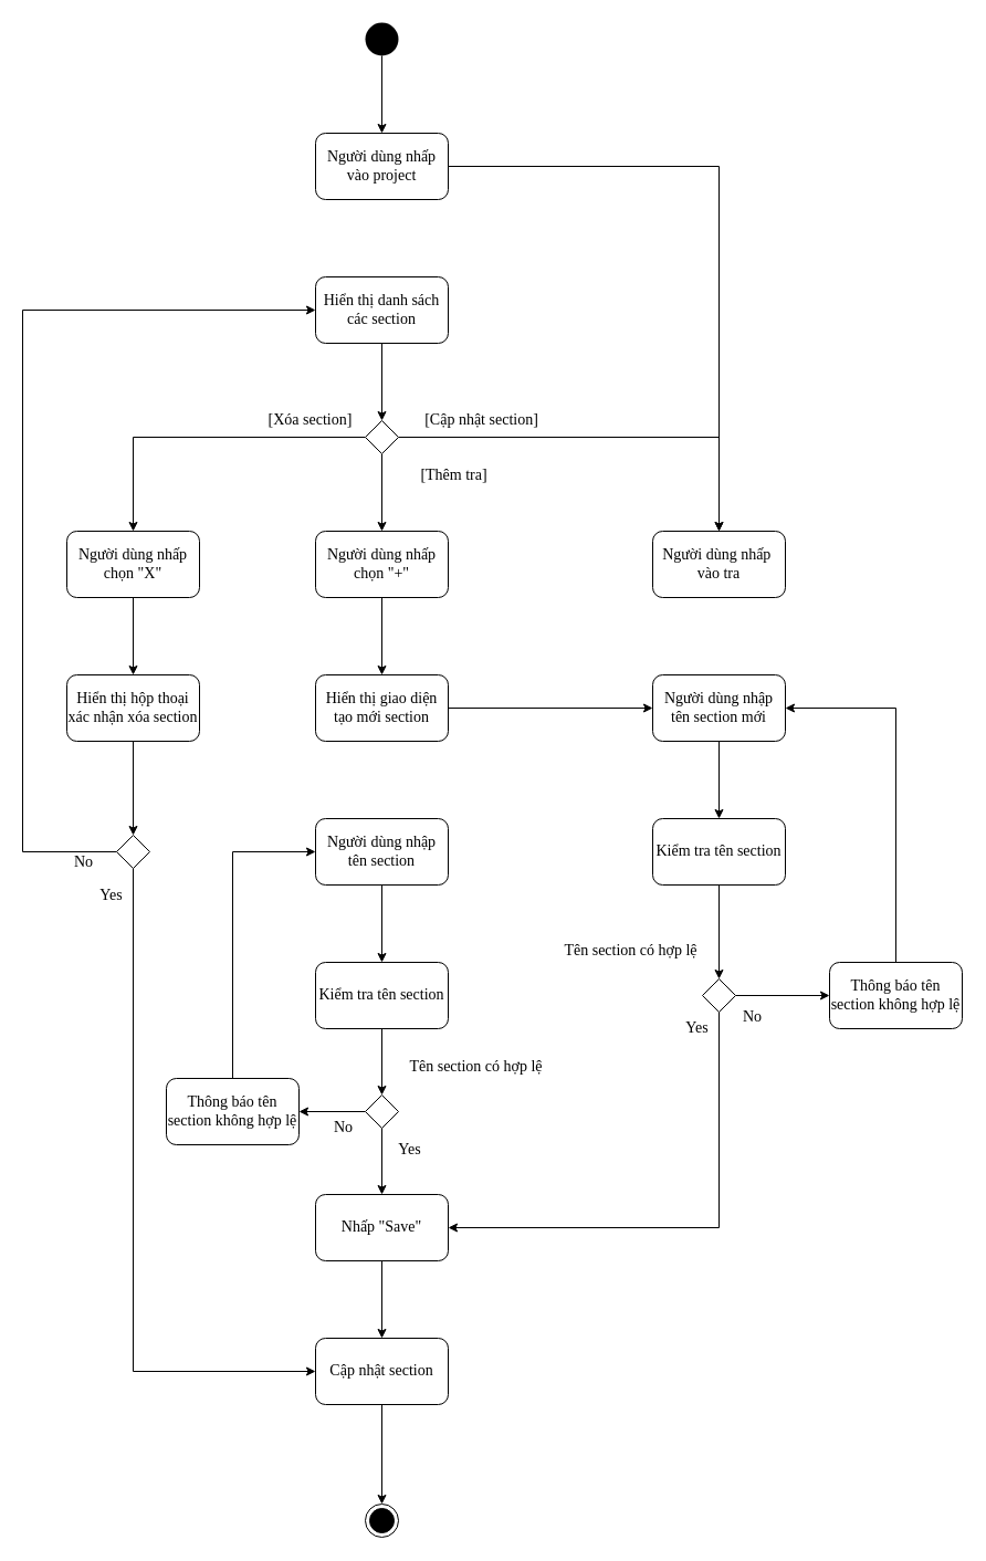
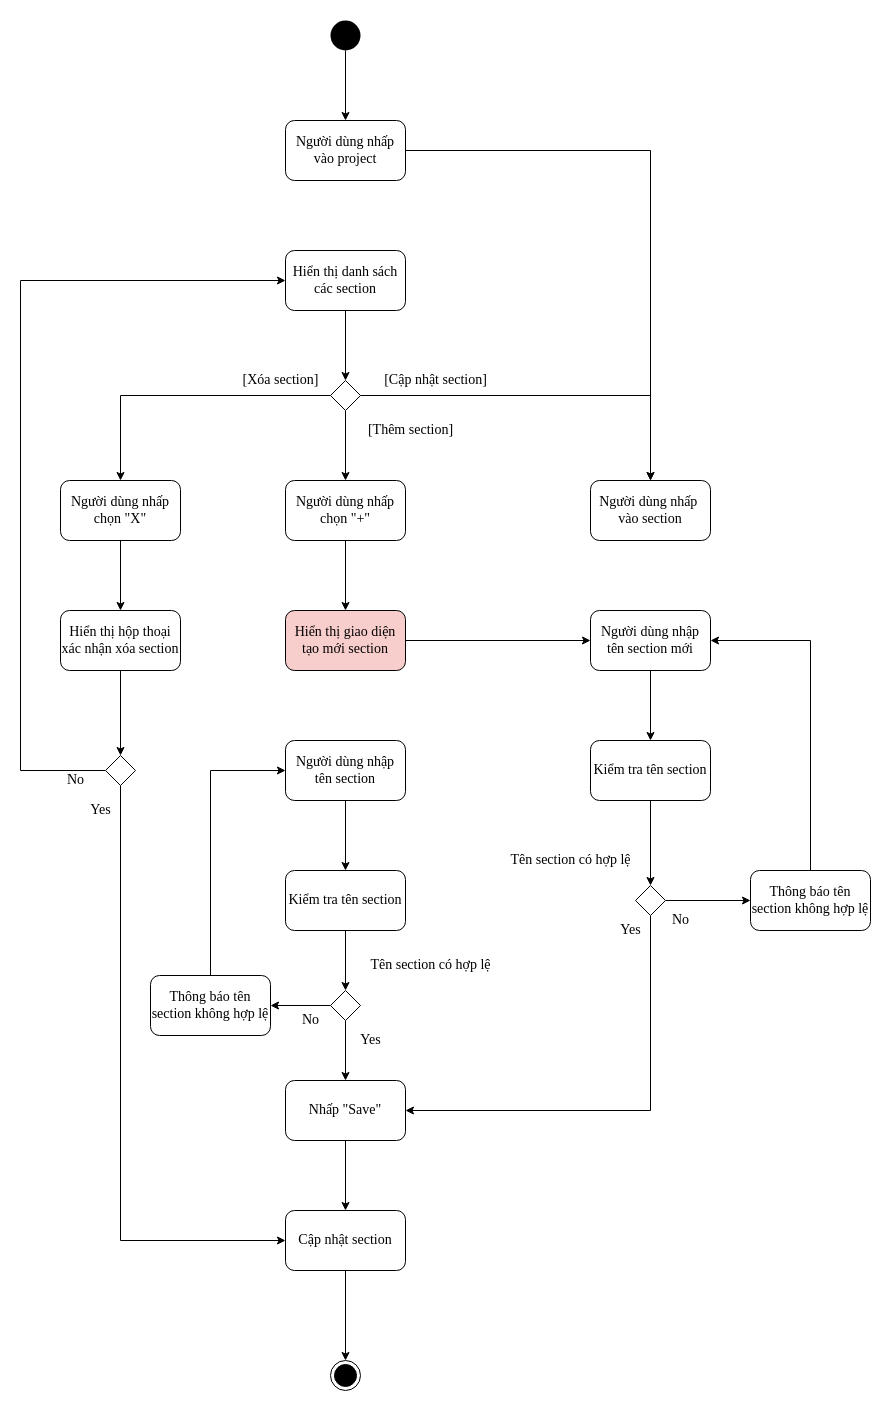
  <mxCell id="0" />
  <mxCell id="1" parent="0" />
  <mxCell id="2" style="edgeStyle=orthogonalEdgeStyle;rounded=0;orthogonalLoop=1;jettySize=auto;html=1;fontFamily=Verdana;fontSize=14;" parent="1" source="3" target="5" edge="1"><mxGeometry relative="1" as="geometry" /></mxCell>
  <mxCell id="3" value="" style="ellipse;fillColor=#000000;strokeColor=none;fontFamily=Verdana;fontSize=14;" parent="1" vertex="1"><mxGeometry x="330" y="20" width="30" height="30" as="geometry" /></mxCell>
  <mxCell id="4" style="edgeStyle=orthogonalEdgeStyle;rounded=0;orthogonalLoop=1;jettySize=auto;html=1;fontFamily=Verdana;fontSize=14;" parent="1" source="5" target="44" edge="1"><mxGeometry relative="1" as="geometry" /></mxCell>
  <mxCell id="5" value="Người dùng nhấp vào project" style="rounded=1;whiteSpace=wrap;html=1;fontFamily=Verdana;fontSize=14;" parent="1" vertex="1"><mxGeometry x="285" y="120" width="120" height="60" as="geometry" /></mxCell>
  <mxCell id="6" style="edgeStyle=orthogonalEdgeStyle;rounded=0;orthogonalLoop=1;jettySize=auto;html=1;entryX=0.5;entryY=0;entryDx=0;entryDy=0;fontFamily=Verdana;fontSize=14;" parent="1" source="7" target="11" edge="1"><mxGeometry relative="1" as="geometry" /></mxCell>
  <mxCell id="7" value="Hiển thị danh sách các section" style="rounded=1;whiteSpace=wrap;html=1;fontFamily=Verdana;fontSize=14;" parent="1" vertex="1"><mxGeometry x="285" y="250" width="120" height="60" as="geometry" /></mxCell>
  <mxCell id="8" style="edgeStyle=orthogonalEdgeStyle;rounded=0;orthogonalLoop=1;jettySize=auto;html=1;entryX=0.5;entryY=0;entryDx=0;entryDy=0;fontFamily=Verdana;fontSize=14;" parent="1" source="11" target="13" edge="1"><mxGeometry relative="1" as="geometry" /></mxCell>
  <mxCell id="9" style="edgeStyle=orthogonalEdgeStyle;rounded=0;orthogonalLoop=1;jettySize=auto;html=1;fontFamily=Verdana;fontSize=14;" parent="1" source="11" target="35" edge="1"><mxGeometry relative="1" as="geometry" /></mxCell>
  <mxCell id="10" style="edgeStyle=orthogonalEdgeStyle;rounded=0;orthogonalLoop=1;jettySize=auto;html=1;entryX=0.5;entryY=0;entryDx=0;entryDy=0;fontFamily=Verdana;fontSize=14;" parent="1" source="11" target="44" edge="1"><mxGeometry relative="1" as="geometry" /></mxCell>
  <mxCell id="11" value="" style="rhombus;whiteSpace=wrap;html=1;fontFamily=Verdana;fontSize=14;" parent="1" vertex="1"><mxGeometry x="330" y="380" width="30" height="30" as="geometry" /></mxCell>
  <mxCell id="12" style="edgeStyle=orthogonalEdgeStyle;rounded=0;orthogonalLoop=1;jettySize=auto;html=1;fontFamily=Verdana;fontSize=14;" parent="1" source="13" target="16" edge="1"><mxGeometry relative="1" as="geometry" /></mxCell>
  <mxCell id="13" value="Người dùng nhấp chọn &quot;+&quot;" style="rounded=1;whiteSpace=wrap;html=1;fontFamily=Verdana;fontSize=14;" parent="1" vertex="1"><mxGeometry x="285" y="480" width="120" height="60" as="geometry" /></mxCell>
- <mxCell id="14" value="[Thêm tra]" style="text;html=1;align=center;verticalAlign=middle;resizable=0;points=[];autosize=1;fontFamily=Verdana;fontSize=14;" parent="1" vertex="1"><mxGeometry x="350" y="420" width="120" height="20" as="geometry" /></mxCell>
+ <mxCell id="14" value="[Thêm section]" style="text;html=1;align=center;verticalAlign=middle;resizable=0;points=[];autosize=1;fontFamily=Verdana;fontSize=14;" parent="1" vertex="1"><mxGeometry x="350" y="420" width="120" height="20" as="geometry" /></mxCell>
  <mxCell id="15" style="edgeStyle=orthogonalEdgeStyle;rounded=0;orthogonalLoop=1;jettySize=auto;html=1;fontFamily=Verdana;fontSize=14;" parent="1" source="16" target="47" edge="1"><mxGeometry relative="1" as="geometry" /></mxCell>
- <mxCell id="16" value="Hiển thị giao diện tạo mới section" style="rounded=1;whiteSpace=wrap;html=1;fontFamily=Verdana;fontSize=14;" parent="1" vertex="1"><mxGeometry x="285" y="610" width="120" height="60" as="geometry" /></mxCell>
+ <mxCell id="16" value="Hiển thị giao diện tạo mới section" style="rounded=1;whiteSpace=wrap;html=1;fontFamily=Verdana;fontSize=14;fillColor=#f8cecc;" parent="1" vertex="1"><mxGeometry x="285" y="610" width="120" height="60" as="geometry" /></mxCell>
  <mxCell id="17" style="edgeStyle=orthogonalEdgeStyle;rounded=0;orthogonalLoop=1;jettySize=auto;html=1;entryX=0.5;entryY=0;entryDx=0;entryDy=0;fontFamily=Verdana;fontSize=14;" parent="1" source="18" target="20" edge="1"><mxGeometry relative="1" as="geometry" /></mxCell>
  <mxCell id="18" value="Người dùng nhập tên section" style="rounded=1;whiteSpace=wrap;html=1;fontFamily=Verdana;fontSize=14;" parent="1" vertex="1"><mxGeometry x="285" y="740" width="120" height="60" as="geometry" /></mxCell>
  <mxCell id="19" style="edgeStyle=orthogonalEdgeStyle;rounded=0;orthogonalLoop=1;jettySize=auto;html=1;entryX=0.5;entryY=0;entryDx=0;entryDy=0;fontFamily=Verdana;fontSize=14;" parent="1" source="20" target="23" edge="1"><mxGeometry relative="1" as="geometry" /></mxCell>
  <mxCell id="20" value="Kiểm tra tên section" style="rounded=1;whiteSpace=wrap;html=1;fontFamily=Verdana;fontSize=14;" parent="1" vertex="1"><mxGeometry x="285" y="870" width="120" height="60" as="geometry" /></mxCell>
  <mxCell id="21" style="edgeStyle=orthogonalEdgeStyle;rounded=0;orthogonalLoop=1;jettySize=auto;html=1;entryX=1;entryY=0.5;entryDx=0;entryDy=0;fontFamily=Verdana;fontSize=14;" parent="1" source="23" target="26" edge="1"><mxGeometry relative="1" as="geometry" /></mxCell>
  <mxCell id="22" style="edgeStyle=orthogonalEdgeStyle;rounded=0;orthogonalLoop=1;jettySize=auto;html=1;entryX=0.5;entryY=0;entryDx=0;entryDy=0;fontFamily=Verdana;fontSize=14;" parent="1" source="23" target="29" edge="1"><mxGeometry relative="1" as="geometry" /></mxCell>
  <mxCell id="23" value="" style="rhombus;whiteSpace=wrap;html=1;fontFamily=Verdana;fontSize=14;" parent="1" vertex="1"><mxGeometry x="330" y="990" width="30" height="30" as="geometry" /></mxCell>
  <mxCell id="24" value="Tên section có hợp lệ" style="text;html=1;align=center;verticalAlign=middle;resizable=0;points=[];autosize=1;fontFamily=Verdana;fontSize=14;" parent="1" vertex="1"><mxGeometry x="350" y="955" width="160" height="20" as="geometry" /></mxCell>
  <mxCell id="25" style="edgeStyle=orthogonalEdgeStyle;rounded=0;orthogonalLoop=1;jettySize=auto;html=1;entryX=0;entryY=0.5;entryDx=0;entryDy=0;fontFamily=Verdana;fontSize=14;" parent="1" source="26" target="18" edge="1"><mxGeometry relative="1" as="geometry"><Array as="points"><mxPoint x="210" y="770" /></Array></mxGeometry></mxCell>
  <mxCell id="26" value="Thông báo tên section không hợp lệ" style="rounded=1;whiteSpace=wrap;html=1;fontFamily=Verdana;fontSize=14;" parent="1" vertex="1"><mxGeometry x="150" y="975" width="120" height="60" as="geometry" /></mxCell>
  <mxCell id="27" value="No" style="text;html=1;align=center;verticalAlign=middle;resizable=0;points=[];autosize=1;fontFamily=Verdana;fontSize=14;" parent="1" vertex="1"><mxGeometry x="295" y="1010" width="30" height="20" as="geometry" /></mxCell>
  <mxCell id="28" style="edgeStyle=orthogonalEdgeStyle;rounded=0;orthogonalLoop=1;jettySize=auto;html=1;fontFamily=Verdana;fontSize=14;" parent="1" source="29" target="32" edge="1"><mxGeometry relative="1" as="geometry" /></mxCell>
  <mxCell id="29" value="Nhấp &quot;Save&quot;" style="rounded=1;whiteSpace=wrap;html=1;fontFamily=Verdana;fontSize=14;" parent="1" vertex="1"><mxGeometry x="285" y="1080" width="120" height="60" as="geometry" /></mxCell>
  <mxCell id="30" value="Yes" style="text;html=1;align=center;verticalAlign=middle;resizable=0;points=[];autosize=1;fontFamily=Verdana;fontSize=14;" parent="1" vertex="1"><mxGeometry x="350" y="1030" width="40" height="20" as="geometry" /></mxCell>
  <mxCell id="31" style="edgeStyle=orthogonalEdgeStyle;rounded=0;orthogonalLoop=1;jettySize=auto;html=1;fontFamily=Verdana;fontSize=14;" parent="1" source="32" target="33" edge="1"><mxGeometry relative="1" as="geometry" /></mxCell>
  <mxCell id="32" value="Cập nhật section" style="rounded=1;whiteSpace=wrap;html=1;fontFamily=Verdana;fontSize=14;" parent="1" vertex="1"><mxGeometry x="285" y="1210" width="120" height="60" as="geometry" /></mxCell>
  <mxCell id="33" value="" style="ellipse;html=1;shape=endState;fillColor=#000000;strokeColor=#000000;fontFamily=Verdana;fontSize=14;" parent="1" vertex="1"><mxGeometry x="330" y="1360" width="30" height="30" as="geometry" /></mxCell>
  <mxCell id="34" style="edgeStyle=orthogonalEdgeStyle;rounded=0;orthogonalLoop=1;jettySize=auto;html=1;fontFamily=Verdana;fontSize=14;" parent="1" source="35" target="37" edge="1"><mxGeometry relative="1" as="geometry" /></mxCell>
  <mxCell id="35" value="Người dùng nhấp chọn &quot;X&quot;" style="rounded=1;whiteSpace=wrap;html=1;fontFamily=Verdana;fontSize=14;" parent="1" vertex="1"><mxGeometry x="60" y="480" width="120" height="60" as="geometry" /></mxCell>
  <mxCell id="36" style="edgeStyle=orthogonalEdgeStyle;rounded=0;orthogonalLoop=1;jettySize=auto;html=1;entryX=0.5;entryY=0;entryDx=0;entryDy=0;fontFamily=Verdana;fontSize=14;" parent="1" source="37" target="40" edge="1"><mxGeometry relative="1" as="geometry" /></mxCell>
  <mxCell id="37" value="Hiển thị hộp thoại xác nhận xóa section" style="rounded=1;whiteSpace=wrap;html=1;fontFamily=Verdana;fontSize=14;" parent="1" vertex="1"><mxGeometry x="60" y="610" width="120" height="60" as="geometry" /></mxCell>
  <mxCell id="38" style="edgeStyle=orthogonalEdgeStyle;rounded=0;orthogonalLoop=1;jettySize=auto;html=1;entryX=0;entryY=0.5;entryDx=0;entryDy=0;fontFamily=Verdana;fontSize=14;" parent="1" source="40" target="7" edge="1"><mxGeometry relative="1" as="geometry"><Array as="points"><mxPoint x="20" y="770" /><mxPoint x="20" y="280" /></Array></mxGeometry></mxCell>
  <mxCell id="39" style="edgeStyle=orthogonalEdgeStyle;rounded=0;orthogonalLoop=1;jettySize=auto;html=1;entryX=0;entryY=0.5;entryDx=0;entryDy=0;fontFamily=Verdana;fontSize=14;" parent="1" source="40" target="32" edge="1"><mxGeometry relative="1" as="geometry"><Array as="points"><mxPoint x="120" y="1240" /></Array></mxGeometry></mxCell>
  <mxCell id="40" value="" style="rhombus;whiteSpace=wrap;html=1;fontFamily=Verdana;fontSize=14;" parent="1" vertex="1"><mxGeometry x="105" y="755" width="30" height="30" as="geometry" /></mxCell>
  <mxCell id="41" value="No" style="text;html=1;align=center;verticalAlign=middle;resizable=0;points=[];autosize=1;fontFamily=Verdana;fontSize=14;" parent="1" vertex="1"><mxGeometry x="60" y="770" width="30" height="20" as="geometry" /></mxCell>
  <mxCell id="42" value="Yes" style="text;html=1;align=center;verticalAlign=middle;resizable=0;points=[];autosize=1;fontFamily=Verdana;fontSize=14;" parent="1" vertex="1"><mxGeometry x="80" y="800" width="40" height="20" as="geometry" /></mxCell>
  <mxCell id="43" value="[Xóa section]" style="text;html=1;align=center;verticalAlign=middle;resizable=0;points=[];autosize=1;fontFamily=Verdana;fontSize=14;" parent="1" vertex="1"><mxGeometry x="225" y="370" width="110" height="20" as="geometry" /></mxCell>
- <mxCell id="44" value="Người dùng nhấp&amp;nbsp; vào tra" style="rounded=1;whiteSpace=wrap;html=1;fontFamily=Verdana;fontSize=14;" parent="1" vertex="1"><mxGeometry x="590" y="480" width="120" height="60" as="geometry" /></mxCell>
+ <mxCell id="44" value="Người dùng nhấp&amp;nbsp; vào section" style="rounded=1;whiteSpace=wrap;html=1;fontFamily=Verdana;fontSize=14;" parent="1" vertex="1"><mxGeometry x="590" y="480" width="120" height="60" as="geometry" /></mxCell>
  <mxCell id="45" value="[Cập nhật section]" style="text;html=1;align=center;verticalAlign=middle;resizable=0;points=[];autosize=1;fontFamily=Verdana;fontSize=14;" parent="1" vertex="1"><mxGeometry x="360" y="370" width="150" height="20" as="geometry" /></mxCell>
  <mxCell id="46" style="edgeStyle=orthogonalEdgeStyle;rounded=0;orthogonalLoop=1;jettySize=auto;html=1;fontFamily=Verdana;fontSize=14;" parent="1" source="47" target="55" edge="1"><mxGeometry relative="1" as="geometry" /></mxCell>
  <mxCell id="47" value="Người dùng nhập tên section mới" style="rounded=1;whiteSpace=wrap;html=1;fontFamily=Verdana;fontSize=14;" parent="1" vertex="1"><mxGeometry x="590" y="610" width="120" height="60" as="geometry" /></mxCell>
  <mxCell id="48" style="edgeStyle=orthogonalEdgeStyle;rounded=0;orthogonalLoop=1;jettySize=auto;html=1;entryX=0;entryY=0.5;entryDx=0;entryDy=0;fontFamily=Verdana;fontSize=14;" parent="1" source="50" target="53" edge="1"><mxGeometry relative="1" as="geometry" /></mxCell>
  <mxCell id="49" style="edgeStyle=orthogonalEdgeStyle;rounded=0;orthogonalLoop=1;jettySize=auto;html=1;entryX=1;entryY=0.5;entryDx=0;entryDy=0;fontFamily=Verdana;fontSize=14;" parent="1" source="50" target="29" edge="1"><mxGeometry relative="1" as="geometry"><Array as="points"><mxPoint x="650" y="1110" /></Array></mxGeometry></mxCell>
  <mxCell id="50" value="" style="rhombus;whiteSpace=wrap;html=1;fontFamily=Verdana;fontSize=14;" parent="1" vertex="1"><mxGeometry x="635" y="885" width="30" height="30" as="geometry" /></mxCell>
  <mxCell id="51" value="Tên section có hợp lệ" style="text;html=1;align=center;verticalAlign=middle;resizable=0;points=[];autosize=1;fontFamily=Verdana;fontSize=14;" parent="1" vertex="1"><mxGeometry x="490" y="850" width="160" height="20" as="geometry" /></mxCell>
  <mxCell id="52" style="edgeStyle=orthogonalEdgeStyle;rounded=0;orthogonalLoop=1;jettySize=auto;html=1;entryX=1;entryY=0.5;entryDx=0;entryDy=0;fontFamily=Verdana;fontSize=14;" parent="1" source="53" target="47" edge="1"><mxGeometry relative="1" as="geometry"><Array as="points"><mxPoint x="810" y="640" /></Array></mxGeometry></mxCell>
  <mxCell id="53" value="Thông báo tên section không hợp lệ" style="rounded=1;whiteSpace=wrap;html=1;fontFamily=Verdana;fontSize=14;" parent="1" vertex="1"><mxGeometry x="750" y="870" width="120" height="60" as="geometry" /></mxCell>
  <mxCell id="54" style="edgeStyle=orthogonalEdgeStyle;rounded=0;orthogonalLoop=1;jettySize=auto;html=1;entryX=0.5;entryY=0;entryDx=0;entryDy=0;fontFamily=Verdana;fontSize=14;" parent="1" source="55" target="50" edge="1"><mxGeometry relative="1" as="geometry" /></mxCell>
  <mxCell id="55" value="Kiểm tra tên section" style="rounded=1;whiteSpace=wrap;html=1;fontFamily=Verdana;fontSize=14;" parent="1" vertex="1"><mxGeometry x="590" y="740" width="120" height="60" as="geometry" /></mxCell>
  <mxCell id="56" value="No" style="text;html=1;align=center;verticalAlign=middle;resizable=0;points=[];autosize=1;fontFamily=Verdana;fontSize=14;" parent="1" vertex="1"><mxGeometry x="665" y="910" width="30" height="20" as="geometry" /></mxCell>
  <mxCell id="57" value="Yes" style="text;html=1;align=center;verticalAlign=middle;resizable=0;points=[];autosize=1;fontFamily=Verdana;fontSize=14;" parent="1" vertex="1"><mxGeometry x="610" y="920" width="40" height="20" as="geometry" /></mxCell>
